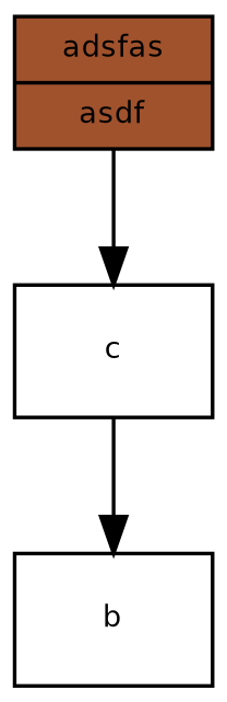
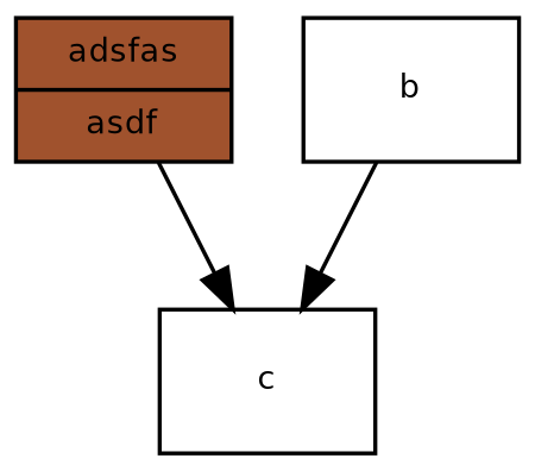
  digraph {
    fontname="Bitstream Vera Sans"
    fontsize=8
    node [fontname="Bitstream Vera Sans" fontsize=8 shape=record]
    edge [fontname="Bitstream Vera Sans" fontsize=8]
    n1 [color=black fillcolor="#a0522d" label="{ adsfas| asdf}" style=filled]
    c
    b
    n1 -> c
-   c -> b
+   b -> c
  }
